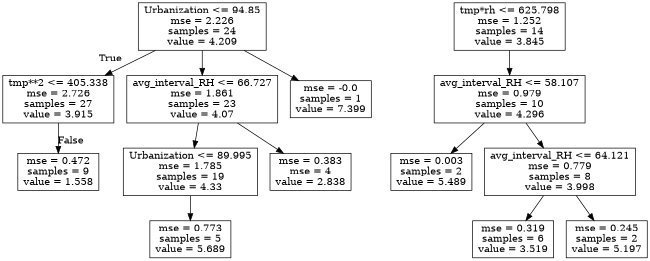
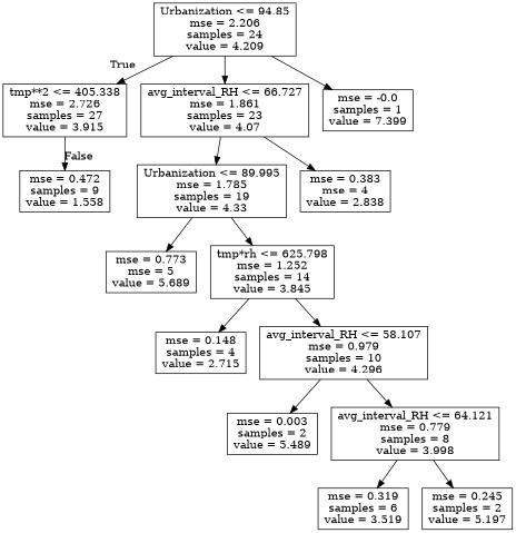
  digraph {
    node [shape=box]
    n1 [label="tmp**2 <= 405.338\nmse = 2.726\nsamples = 27\nvalue = 3.915"]
    n2 [label="mse = 0.472\nsamples = 9\nvalue = 1.558"]
-   n3 [label="Urbanization <= 94.85\nmse = 2.226\nsamples = 24\nvalue = 4.209"]
+   n3 [label="Urbanization <= 94.85\nmse = 2.206\nsamples = 24\nvalue = 4.209"]
    n4 [label="avg_interval_RH <= 66.727\nmse = 1.861\nsamples = 23\nvalue = 4.07"]
    n5 [label="mse = -0.0\nsamples = 1\nvalue = 7.399"]
    n6 [label="Urbanization <= 89.995\nmse = 1.785\nsamples = 19\nvalue = 4.33"]
    n7 [label="mse = 0.383\nmse = 4\nvalue = 2.838"]
-   n8 [label="mse = 0.773\nsamples = 5\nvalue = 5.689"]
+   n8 [label="mse = 0.773\nmse = 5\nvalue = 5.689"]
    n9 [label="tmp*rh <= 625.798\nmse = 1.252\nsamples = 14\nvalue = 3.845"]
+   n10 [label="mse = 0.148\nsamples = 4\nvalue = 2.715"]
    n11 [label="avg_interval_RH <= 58.107\nmse = 0.979\nsamples = 10\nvalue = 4.296"]
    n12 [label="mse = 0.003\nsamples = 2\nvalue = 5.489"]
    n13 [label="avg_interval_RH <= 64.121\nmse = 0.779\nsamples = 8\nvalue = 3.998"]
    n14 [label="mse = 0.319\nsamples = 6\nvalue = 3.519"]
    n15 [label="mse = 0.245\nsamples = 2\nvalue = 5.197"]
    n1 -> n2 [headlabel=False labelangle=-45 labeldistance=2.5]
    n3 -> n1 [headlabel=True labelangle=45 labeldistance=2.5]
    n3 -> n4
    n3 -> n5
    n4 -> n6
    n4 -> n7
    n6 -> n8
+   n6 -> n9
+   n9 -> n10
    n9 -> n11
    n11 -> n12
    n11 -> n13
    n13 -> n14
    n13 -> n15
  }
